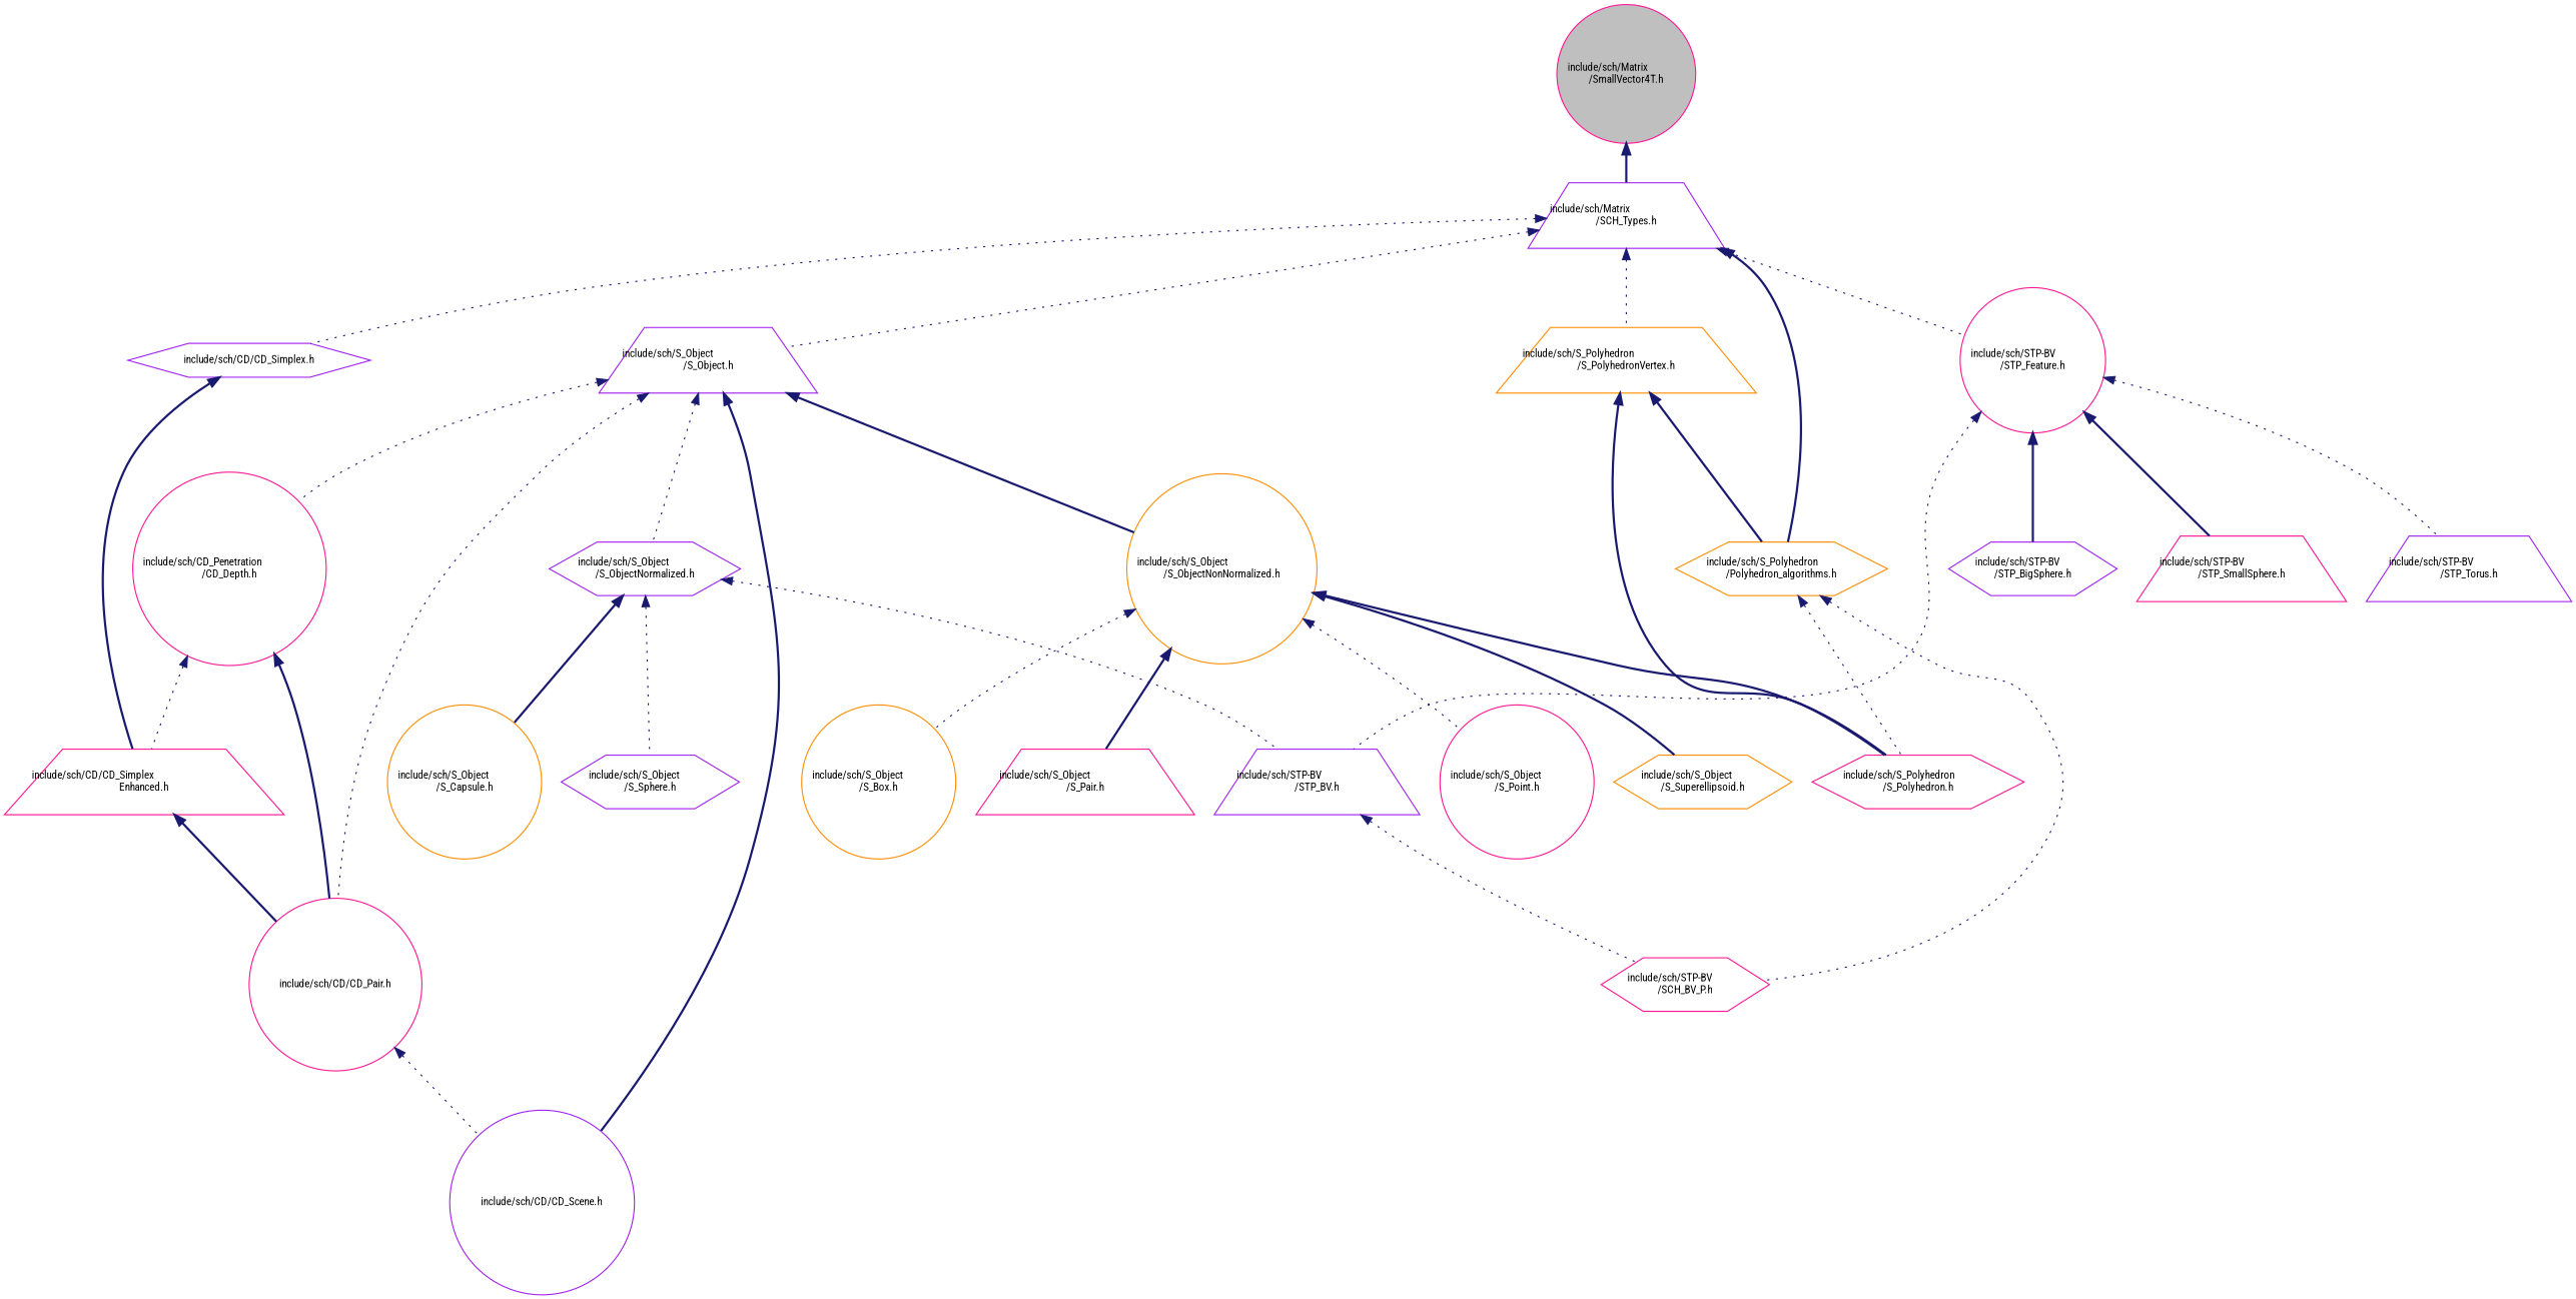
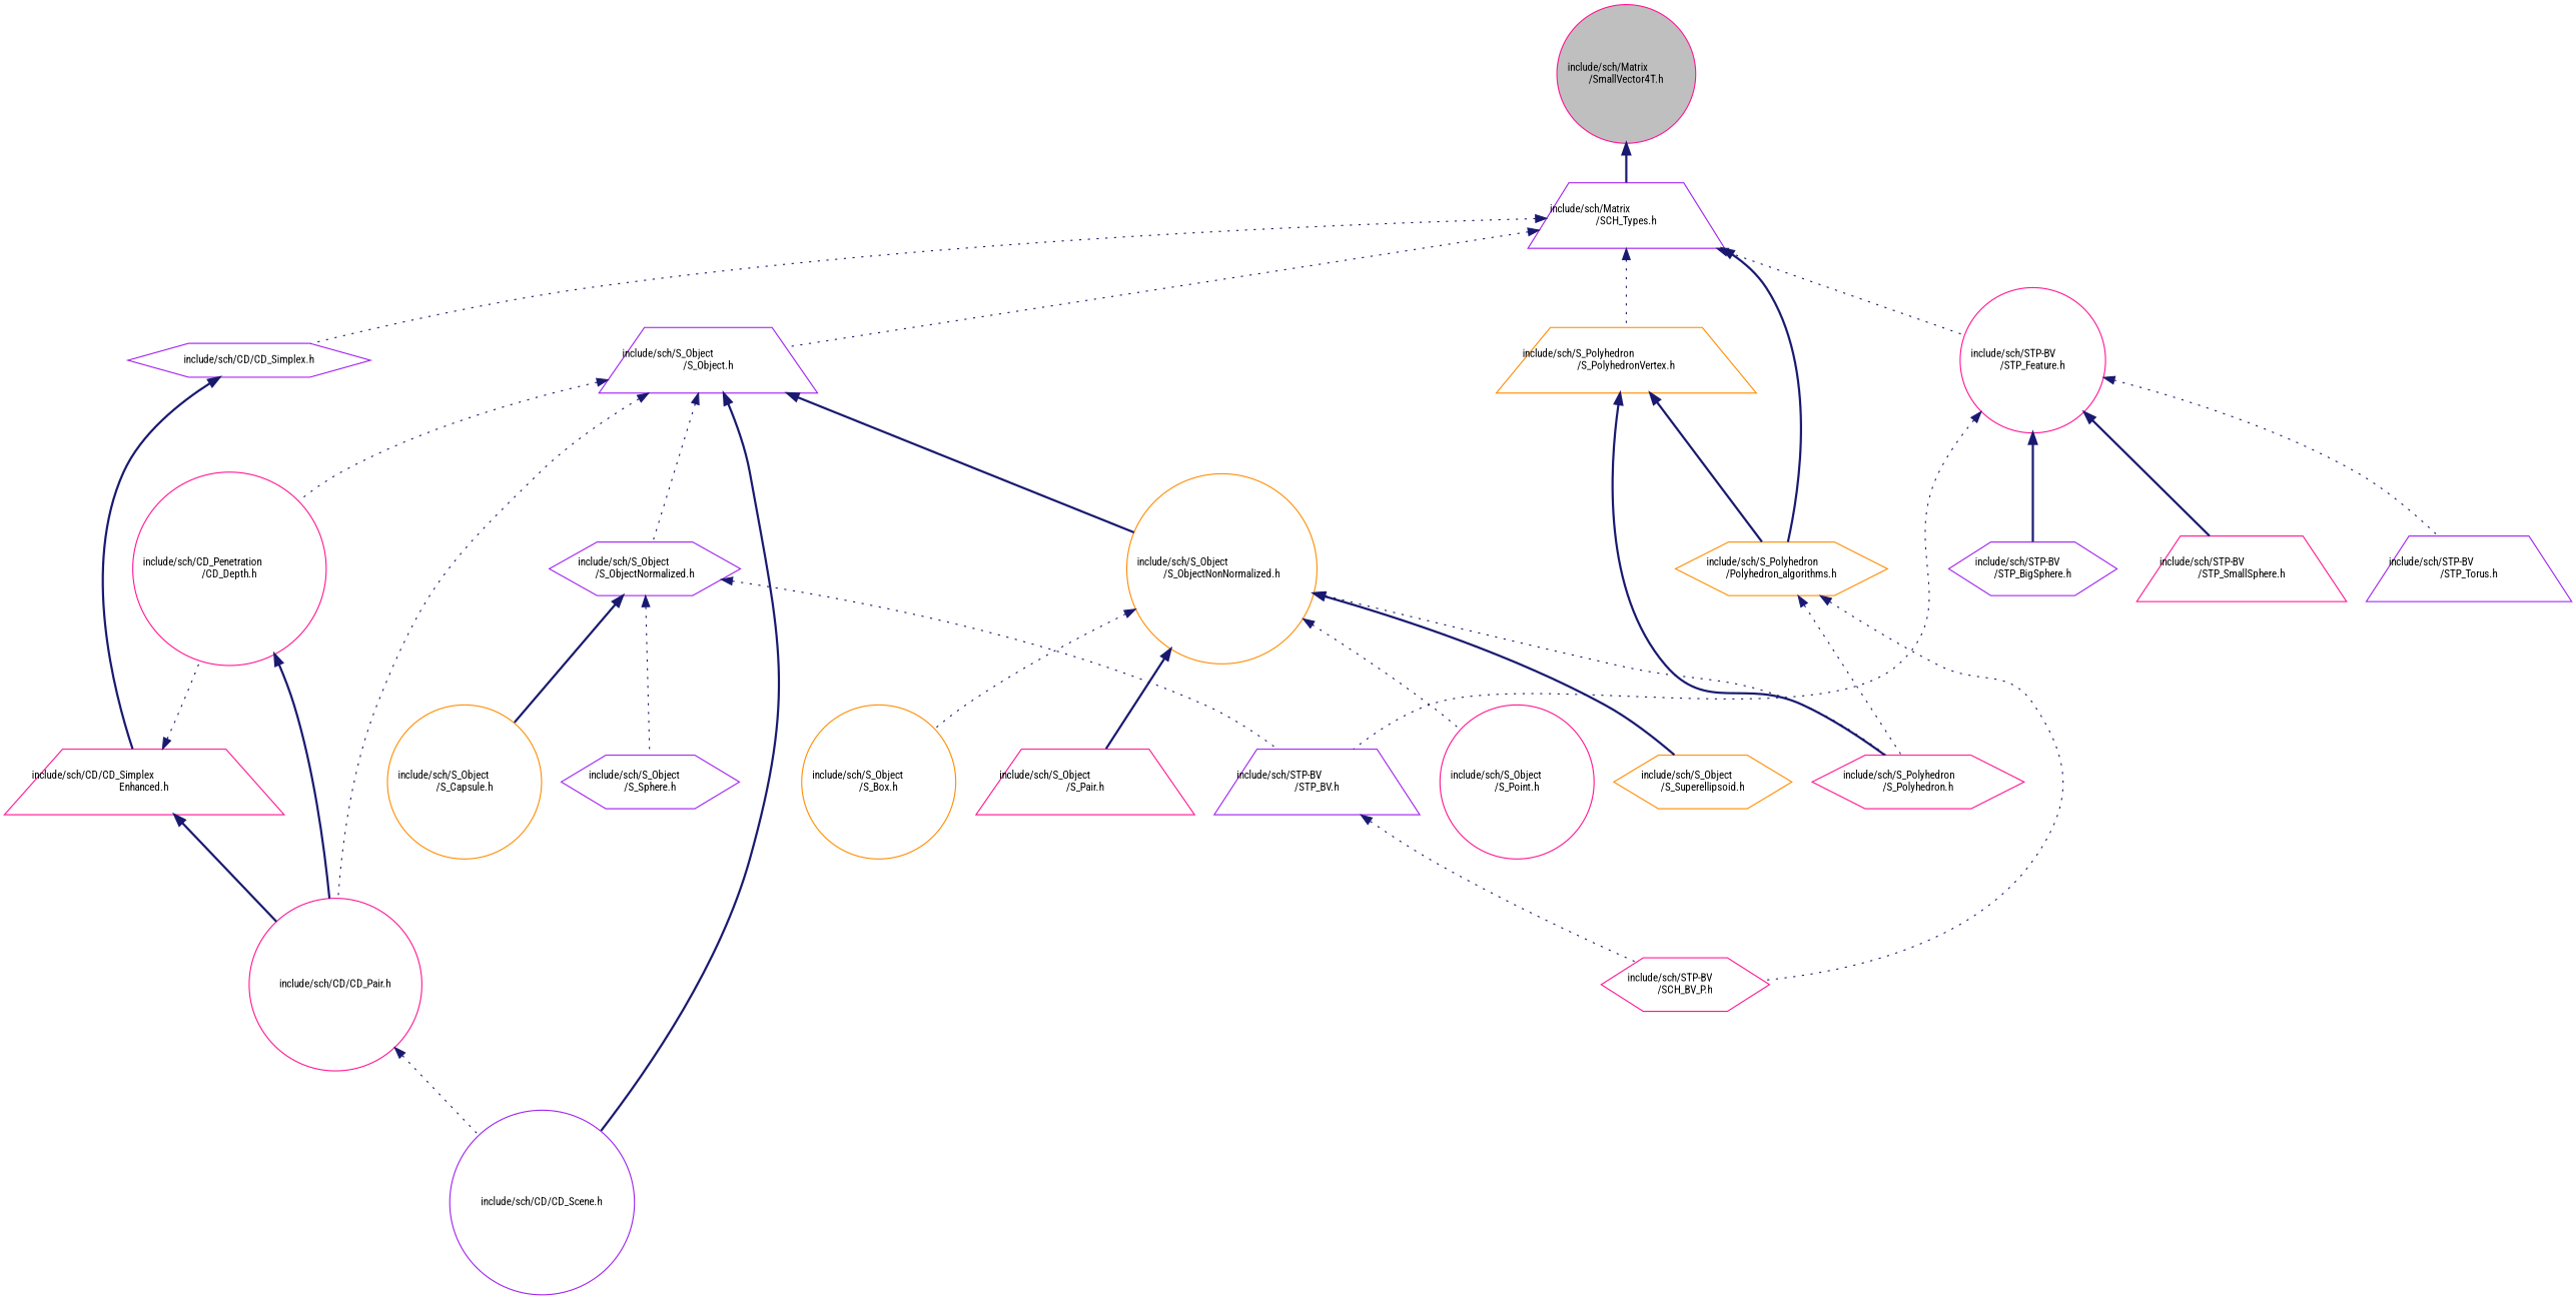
  digraph {
    fontname="Roboto Condensed"
    node [color=deeppink fillcolor=white fontname="Roboto Condensed" fontsize=10 shape=circle style=filled]
    edge [color=midnightblue dir=back fontname="Roboto Condensed" fontsize=10 labelfontname=Helvetica labelfontsize=10 style=dotted]
    n1 [fillcolor=grey75 fontcolor=black height=0.2 label="include/sch/Matrix\l/SmallVector4T.h" width=0.4]
    n2 [color=purple height=0.2 label="include/sch/Matrix\l/SCH_Types.h" shape=trapezium width=0.4]
    n3 [color=purple height=0.2 label="include/sch/S_Object\l/S_Object.h" shape=trapezium width=0.4]
    n4 [color=purple height=0.2 label="include/sch/CD/CD_Simplex.h" shape=hexagon width=0.4]
    n5 [color=darkorange height=0.2 label="include/sch/S_Polyhedron\l/Polyhedron_algorithms.h" shape=hexagon width=0.4]
    n6 [color=darkorange height=0.2 label="include/sch/S_Polyhedron\l/S_PolyhedronVertex.h" shape=trapezium width=0.4]
    n7 [height=0.2 label="include/sch/STP-BV\l/STP_Feature.h" width=0.4]
    n8 [height=0.2 label="include/sch/CD/CD_Pair.h" width=0.4]
    n9 [color=purple height=0.2 label="include/sch/CD/CD_Scene.h" width=0.4]
    n10 [height=0.2 label="include/sch/CD_Penetration\l/CD_Depth.h" width=0.4]
    n11 [color=darkorange height=0.2 label="include/sch/S_Object\l/S_ObjectNonNormalized.h" width=0.4]
    n12 [color=purple height=0.2 label="include/sch/S_Object\l/S_ObjectNormalized.h" shape=hexagon width=0.4]
    n13 [height=0.2 label="include/sch/CD/CD_Simplex\lEnhanced.h" shape=trapezium width=0.4]
    n14 [height=0.2 label="include/sch/S_Polyhedron\l/S_Polyhedron.h" shape=hexagon width=0.4]
    n15 [height=0.2 label="include/sch/STP-BV\l/SCH_BV_P.h" shape=hexagon width=0.4]
    n16 [color=purple height=0.2 label="include/sch/STP-BV\l/STP_BV.h" shape=trapezium width=0.4]
    n17 [color=purple height=0.2 label="include/sch/STP-BV\l/STP_BigSphere.h" shape=hexagon width=0.4]
    n18 [height=0.2 label="include/sch/STP-BV\l/STP_SmallSphere.h" shape=trapezium width=0.4]
    n19 [color=purple height=0.2 label="include/sch/STP-BV\l/STP_Torus.h" shape=trapezium width=0.4]
    n20 [color=darkorange height=0.2 label="include/sch/S_Object\l/S_Box.h" width=0.4]
    n21 [height=0.2 label="include/sch/S_Object\l/S_Pair.h" shape=trapezium width=0.4]
    n22 [height=0.2 label="include/sch/S_Object\l/S_Point.h" width=0.4]
    n23 [color=darkorange height=0.2 label="include/sch/S_Object\l/S_Superellipsoid.h" shape=hexagon width=0.4]
    n24 [color=darkorange height=0.2 label="include/sch/S_Object\l/S_Capsule.h" width=0.4]
    n25 [color=purple height=0.2 label="include/sch/S_Object\l/S_Sphere.h" shape=hexagon width=0.4]
    n1 -> n2 [style=bold]
    n2 -> n3
    n2 -> n4
    n2 -> n5 [style=bold]
    n2 -> n6
    n2 -> n7
    n3 -> n8
    n3 -> n9 [style=bold]
    n3 -> n10
    n3 -> n11 [style=bold]
    n3 -> n12
    n4 -> n13 [style=bold]
    n5 -> n14
    n5 -> n15
    n6 -> n5 [style=bold]
    n6 -> n14 [style=bold]
    n7 -> n16
    n7 -> n17 [style=bold]
    n7 -> n18 [style=bold]
    n7 -> n19
    n8 -> n9
    n10 -> n8 [style=bold]
-   n11 -> n14 [style=bold]
+   n11 -> n14
    n11 -> n20
    n11 -> n21 [style=bold]
    n11 -> n22
    n11 -> n23 [style=bold]
    n12 -> n16
    n12 -> n24 [style=bold]
    n12 -> n25
    n13 -> n8 [style=bold]
-   n10 -> n13
+   n13 -> n10
    n16 -> n15
  }
